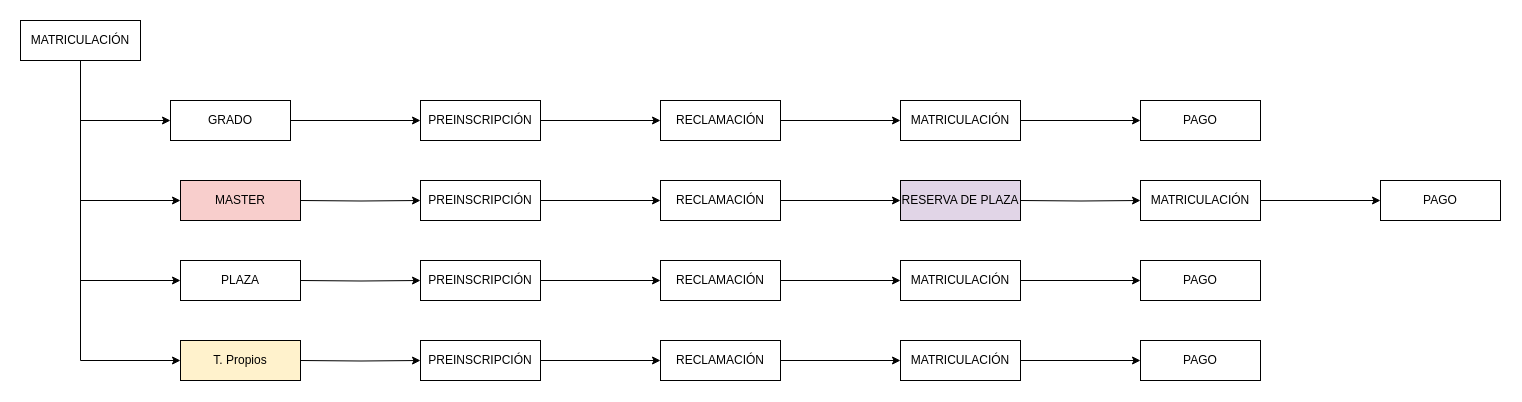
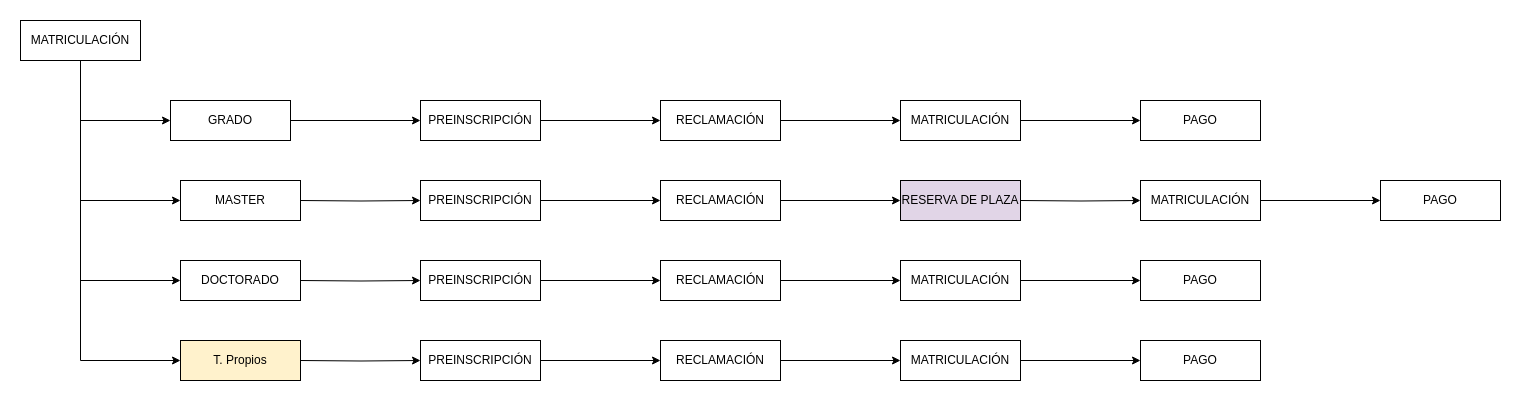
  <mxCell id="0" />
  <mxCell id="1" parent="0" />
  <mxCell id="2" style="edgeStyle=orthogonalEdgeStyle;rounded=0;orthogonalLoop=1;jettySize=auto;html=1;exitX=1;exitY=0.5;exitDx=0;exitDy=0;entryX=0;entryY=0.5;entryDx=0;entryDy=0;" edge="1" parent="1" source="3" target="13"><mxGeometry relative="1" as="geometry" /></mxCell>
  <mxCell id="3" value="GRADO" style="rounded=0;whiteSpace=wrap;html=1;" vertex="1" parent="1"><mxGeometry x="170" y="100" width="120" height="40" as="geometry" /></mxCell>
  <mxCell id="4" value="MATRICULACIÓN" style="rounded=0;whiteSpace=wrap;html=1;" vertex="1" parent="1"><mxGeometry x="20" y="20" width="120" height="40" as="geometry" /></mxCell>
- <mxCell id="5" value="PLAZA" style="rounded=0;whiteSpace=wrap;html=1;" vertex="1" parent="1"><mxGeometry x="180" y="260" width="120" height="40" as="geometry" /></mxCell>
- <mxCell id="6" value="MASTER" style="rounded=0;whiteSpace=wrap;html=1;fillColor=#f8cecc;" vertex="1" parent="1"><mxGeometry x="180" y="180" width="120" height="40" as="geometry" /></mxCell>
+ <mxCell id="5" value="DOCTORADO" style="rounded=0;whiteSpace=wrap;html=1;" vertex="1" parent="1"><mxGeometry x="180" y="260" width="120" height="40" as="geometry" /></mxCell>
+ <mxCell id="6" value="MASTER" style="rounded=0;whiteSpace=wrap;html=1;" vertex="1" parent="1"><mxGeometry x="180" y="180" width="120" height="40" as="geometry" /></mxCell>
  <mxCell id="7" value="T. Propios" style="rounded=0;whiteSpace=wrap;html=1;fillColor=#fff2cc;" vertex="1" parent="1"><mxGeometry x="180" y="340" width="120" height="40" as="geometry" /></mxCell>
  <mxCell id="8" value="" style="endArrow=classic;html=1;rounded=0;exitX=0.5;exitY=1;exitDx=0;exitDy=0;entryX=0;entryY=0.5;entryDx=0;entryDy=0;" edge="1" parent="1" source="4" target="3"><mxGeometry width="50" height="50" relative="1" as="geometry"><mxPoint x="230" y="280" as="sourcePoint" /><mxPoint x="280" y="230" as="targetPoint" /><Array as="points"><mxPoint x="80" y="120" /></Array></mxGeometry></mxCell>
  <mxCell id="9" value="" style="endArrow=classic;html=1;rounded=0;exitX=0.5;exitY=1;exitDx=0;exitDy=0;entryX=0;entryY=0.5;entryDx=0;entryDy=0;" edge="1" parent="1" target="6"><mxGeometry width="50" height="50" relative="1" as="geometry"><mxPoint x="80" y="60" as="sourcePoint" /><mxPoint x="180" y="120" as="targetPoint" /><Array as="points"><mxPoint x="80" y="200" /></Array></mxGeometry></mxCell>
  <mxCell id="10" value="" style="endArrow=classic;html=1;rounded=0;exitX=0.5;exitY=1;exitDx=0;exitDy=0;entryX=0;entryY=0.5;entryDx=0;entryDy=0;" edge="1" parent="1" source="4" target="5"><mxGeometry width="50" height="50" relative="1" as="geometry"><mxPoint x="100" y="80" as="sourcePoint" /><mxPoint x="200" y="140" as="targetPoint" /><Array as="points"><mxPoint x="80" y="280" /></Array></mxGeometry></mxCell>
  <mxCell id="11" value="" style="endArrow=classic;html=1;rounded=0;exitX=0.5;exitY=1;exitDx=0;exitDy=0;entryX=0;entryY=0.5;entryDx=0;entryDy=0;" edge="1" parent="1" source="4" target="7"><mxGeometry width="50" height="50" relative="1" as="geometry"><mxPoint x="110" y="90" as="sourcePoint" /><mxPoint x="210" y="150" as="targetPoint" /><Array as="points"><mxPoint x="80" y="360" /></Array></mxGeometry></mxCell>
  <mxCell id="12" style="edgeStyle=orthogonalEdgeStyle;rounded=0;orthogonalLoop=1;jettySize=auto;html=1;exitX=1;exitY=0.5;exitDx=0;exitDy=0;" edge="1" parent="1" source="13" target="15"><mxGeometry relative="1" as="geometry" /></mxCell>
  <mxCell id="13" value="PREINSCRIPCIÓN" style="rounded=0;whiteSpace=wrap;html=1;" vertex="1" parent="1"><mxGeometry x="420" y="100" width="120" height="40" as="geometry" /></mxCell>
  <mxCell id="14" style="edgeStyle=orthogonalEdgeStyle;rounded=0;orthogonalLoop=1;jettySize=auto;html=1;" edge="1" parent="1" source="15" target="17"><mxGeometry relative="1" as="geometry" /></mxCell>
  <mxCell id="15" value="RECLAMACIÓN" style="rounded=0;whiteSpace=wrap;html=1;" vertex="1" parent="1"><mxGeometry x="660" y="100" width="120" height="40" as="geometry" /></mxCell>
  <mxCell id="16" style="edgeStyle=orthogonalEdgeStyle;rounded=0;orthogonalLoop=1;jettySize=auto;html=1;entryX=0;entryY=0.5;entryDx=0;entryDy=0;" edge="1" parent="1" source="17" target="18"><mxGeometry relative="1" as="geometry" /></mxCell>
  <mxCell id="17" value="MATRICULACIÓN" style="rounded=0;whiteSpace=wrap;html=1;" vertex="1" parent="1"><mxGeometry x="900" y="100" width="120" height="40" as="geometry" /></mxCell>
  <mxCell id="18" value="PAGO" style="rounded=0;whiteSpace=wrap;html=1;" vertex="1" parent="1"><mxGeometry x="1140" y="100" width="120" height="40" as="geometry" /></mxCell>
  <mxCell id="19" style="edgeStyle=orthogonalEdgeStyle;rounded=0;orthogonalLoop=1;jettySize=auto;html=1;exitX=1;exitY=0.5;exitDx=0;exitDy=0;entryX=0;entryY=0.5;entryDx=0;entryDy=0;" edge="1" parent="1" target="21"><mxGeometry relative="1" as="geometry"><mxPoint x="300" y="200" as="sourcePoint" /></mxGeometry></mxCell>
  <mxCell id="20" style="edgeStyle=orthogonalEdgeStyle;rounded=0;orthogonalLoop=1;jettySize=auto;html=1;exitX=1;exitY=0.5;exitDx=0;exitDy=0;" edge="1" parent="1" source="21" target="23"><mxGeometry relative="1" as="geometry" /></mxCell>
  <mxCell id="21" value="PREINSCRIPCIÓN" style="rounded=0;whiteSpace=wrap;html=1;" vertex="1" parent="1"><mxGeometry x="420" y="180" width="120" height="40" as="geometry" /></mxCell>
  <mxCell id="22" style="edgeStyle=orthogonalEdgeStyle;rounded=0;orthogonalLoop=1;jettySize=auto;html=1;" edge="1" parent="1" source="23" target="24"><mxGeometry relative="1" as="geometry" /></mxCell>
  <mxCell id="23" value="RECLAMACIÓN" style="rounded=0;whiteSpace=wrap;html=1;" vertex="1" parent="1"><mxGeometry x="660" y="180" width="120" height="40" as="geometry" /></mxCell>
  <mxCell id="24" value="RESERVA DE PLAZA" style="rounded=0;whiteSpace=wrap;html=1;fillColor=#e1d5e7;" vertex="1" parent="1"><mxGeometry x="900" y="180" width="120" height="40" as="geometry" /></mxCell>
  <mxCell id="25" style="edgeStyle=orthogonalEdgeStyle;rounded=0;orthogonalLoop=1;jettySize=auto;html=1;" edge="1" parent="1" target="27"><mxGeometry relative="1" as="geometry"><mxPoint x="1020" y="200" as="sourcePoint" /></mxGeometry></mxCell>
  <mxCell id="26" style="edgeStyle=orthogonalEdgeStyle;rounded=0;orthogonalLoop=1;jettySize=auto;html=1;entryX=0;entryY=0.5;entryDx=0;entryDy=0;" edge="1" parent="1" source="27" target="28"><mxGeometry relative="1" as="geometry" /></mxCell>
  <mxCell id="27" value="MATRICULACIÓN" style="rounded=0;whiteSpace=wrap;html=1;" vertex="1" parent="1"><mxGeometry x="1140" y="180" width="120" height="40" as="geometry" /></mxCell>
  <mxCell id="28" value="PAGO" style="rounded=0;whiteSpace=wrap;html=1;" vertex="1" parent="1"><mxGeometry x="1380" y="180" width="120" height="40" as="geometry" /></mxCell>
  <mxCell id="29" style="edgeStyle=orthogonalEdgeStyle;rounded=0;orthogonalLoop=1;jettySize=auto;html=1;exitX=1;exitY=0.5;exitDx=0;exitDy=0;entryX=0;entryY=0.5;entryDx=0;entryDy=0;" edge="1" parent="1" target="31"><mxGeometry relative="1" as="geometry"><mxPoint x="300" y="280" as="sourcePoint" /></mxGeometry></mxCell>
  <mxCell id="30" style="edgeStyle=orthogonalEdgeStyle;rounded=0;orthogonalLoop=1;jettySize=auto;html=1;exitX=1;exitY=0.5;exitDx=0;exitDy=0;" edge="1" parent="1" source="31" target="33"><mxGeometry relative="1" as="geometry" /></mxCell>
  <mxCell id="31" value="PREINSCRIPCIÓN" style="rounded=0;whiteSpace=wrap;html=1;" vertex="1" parent="1"><mxGeometry x="420" y="260" width="120" height="40" as="geometry" /></mxCell>
  <mxCell id="32" style="edgeStyle=orthogonalEdgeStyle;rounded=0;orthogonalLoop=1;jettySize=auto;html=1;" edge="1" parent="1" source="33" target="35"><mxGeometry relative="1" as="geometry" /></mxCell>
  <mxCell id="33" value="RECLAMACIÓN" style="rounded=0;whiteSpace=wrap;html=1;" vertex="1" parent="1"><mxGeometry x="660" y="260" width="120" height="40" as="geometry" /></mxCell>
  <mxCell id="34" style="edgeStyle=orthogonalEdgeStyle;rounded=0;orthogonalLoop=1;jettySize=auto;html=1;entryX=0;entryY=0.5;entryDx=0;entryDy=0;" edge="1" parent="1" source="35" target="36"><mxGeometry relative="1" as="geometry" /></mxCell>
  <mxCell id="35" value="MATRICULACIÓN" style="rounded=0;whiteSpace=wrap;html=1;" vertex="1" parent="1"><mxGeometry x="900" y="260" width="120" height="40" as="geometry" /></mxCell>
  <mxCell id="36" value="PAGO" style="rounded=0;whiteSpace=wrap;html=1;" vertex="1" parent="1"><mxGeometry x="1140" y="260" width="120" height="40" as="geometry" /></mxCell>
  <mxCell id="37" style="edgeStyle=orthogonalEdgeStyle;rounded=0;orthogonalLoop=1;jettySize=auto;html=1;exitX=1;exitY=0.5;exitDx=0;exitDy=0;entryX=0;entryY=0.5;entryDx=0;entryDy=0;" edge="1" parent="1" target="39"><mxGeometry relative="1" as="geometry"><mxPoint x="300" y="360" as="sourcePoint" /></mxGeometry></mxCell>
  <mxCell id="38" style="edgeStyle=orthogonalEdgeStyle;rounded=0;orthogonalLoop=1;jettySize=auto;html=1;exitX=1;exitY=0.5;exitDx=0;exitDy=0;" edge="1" parent="1" source="39" target="41"><mxGeometry relative="1" as="geometry" /></mxCell>
  <mxCell id="39" value="PREINSCRIPCIÓN" style="rounded=0;whiteSpace=wrap;html=1;" vertex="1" parent="1"><mxGeometry x="420" y="340" width="120" height="40" as="geometry" /></mxCell>
  <mxCell id="40" style="edgeStyle=orthogonalEdgeStyle;rounded=0;orthogonalLoop=1;jettySize=auto;html=1;" edge="1" parent="1" source="41" target="43"><mxGeometry relative="1" as="geometry" /></mxCell>
  <mxCell id="41" value="RECLAMACIÓN" style="rounded=0;whiteSpace=wrap;html=1;" vertex="1" parent="1"><mxGeometry x="660" y="340" width="120" height="40" as="geometry" /></mxCell>
  <mxCell id="42" style="edgeStyle=orthogonalEdgeStyle;rounded=0;orthogonalLoop=1;jettySize=auto;html=1;entryX=0;entryY=0.5;entryDx=0;entryDy=0;" edge="1" parent="1" source="43" target="44"><mxGeometry relative="1" as="geometry" /></mxCell>
  <mxCell id="43" value="MATRICULACIÓN" style="rounded=0;whiteSpace=wrap;html=1;" vertex="1" parent="1"><mxGeometry x="900" y="340" width="120" height="40" as="geometry" /></mxCell>
  <mxCell id="44" value="PAGO" style="rounded=0;whiteSpace=wrap;html=1;" vertex="1" parent="1"><mxGeometry x="1140" y="340" width="120" height="40" as="geometry" /></mxCell>
